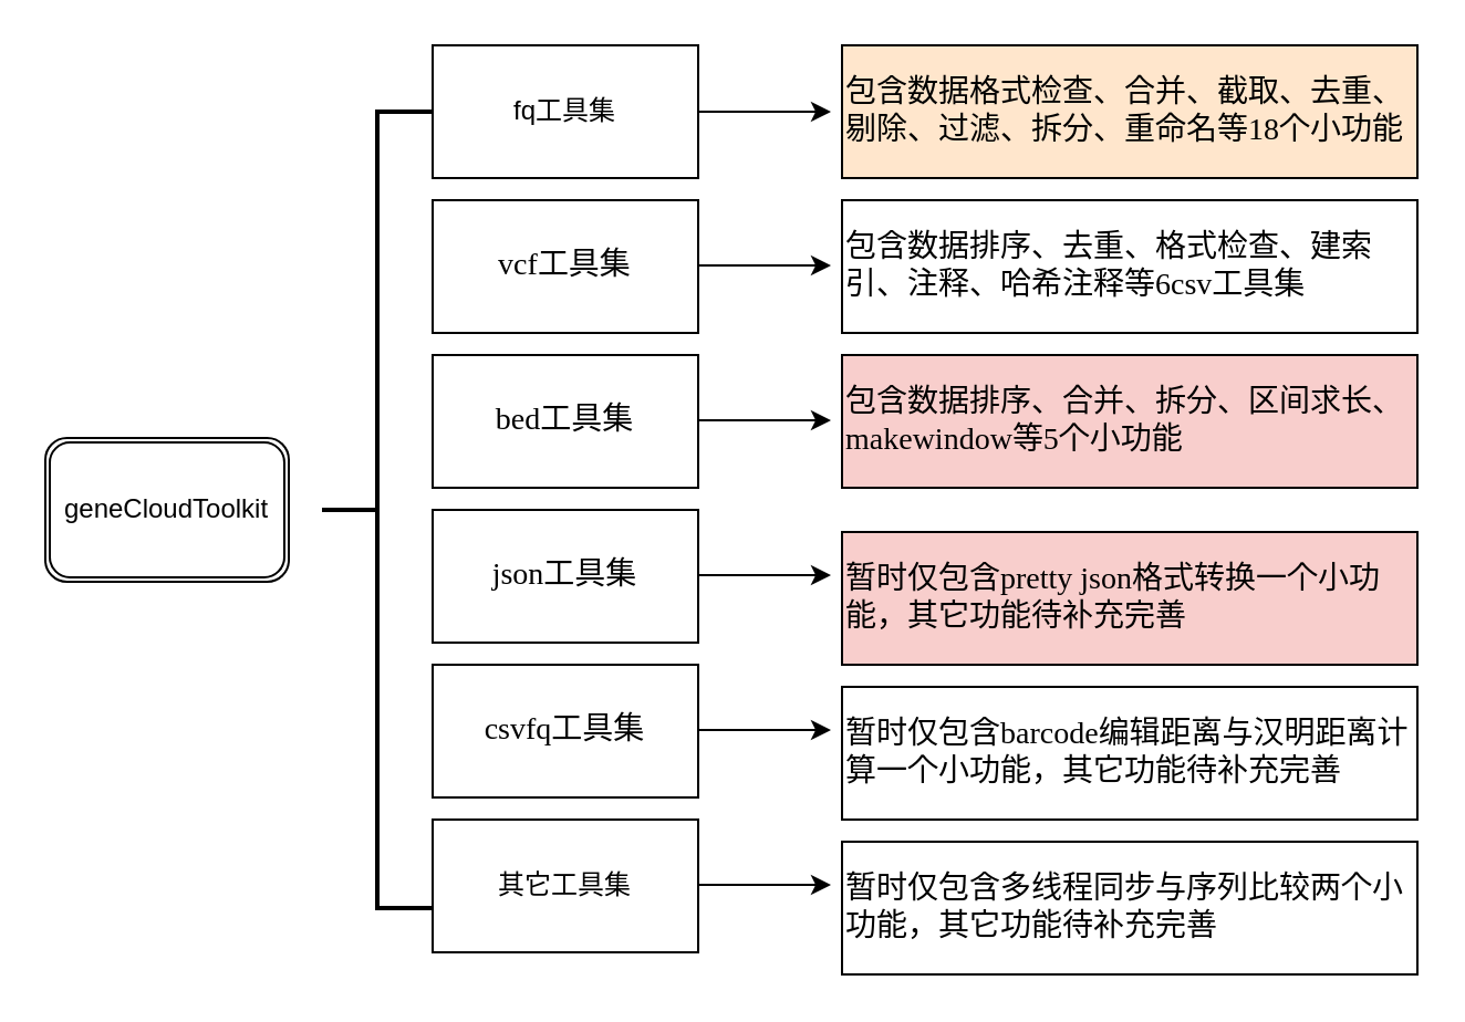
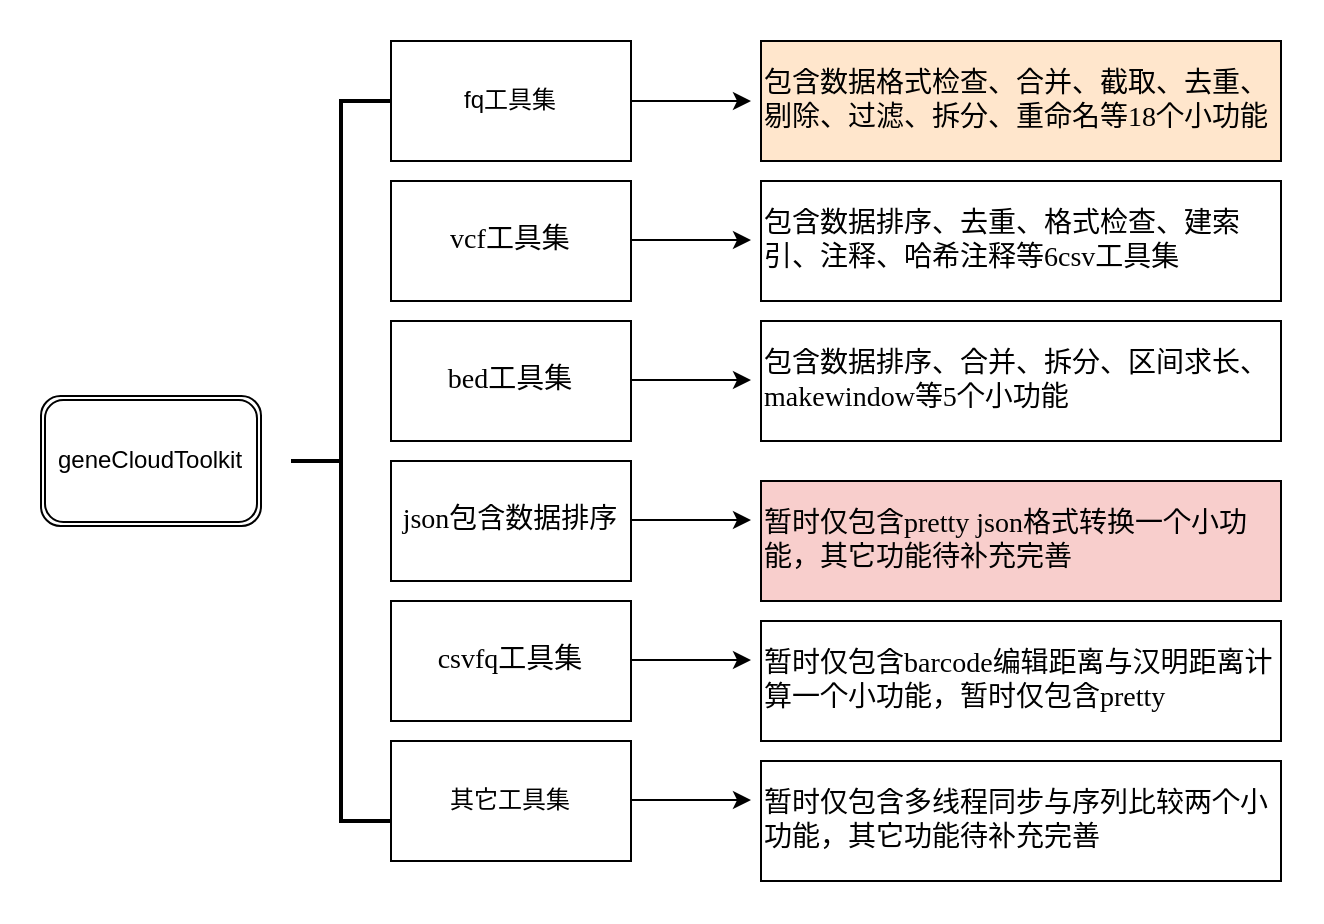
  <mxCell id="0" />
  <mxCell id="1" parent="0" />
  <mxCell id="2" value="&lt;p class=&quot;MsoNormal&quot;&gt;&lt;span style=&quot;font-family: 微软雅黑; font-size: 10.5pt;&quot;&gt;&lt;font face=&quot;Tahoma&quot;&gt;vcf&lt;/font&gt;&lt;font face=&quot;微软雅黑&quot;&gt;工具集&lt;/font&gt;&lt;/span&gt;&lt;/p&gt;" style="rounded=0;whiteSpace=wrap;html=1;" parent="1" vertex="1"><mxGeometry x="195" y="90" width="120" height="60" as="geometry" /></mxCell>
  <mxCell id="3" value="fq工具集" style="rounded=0;whiteSpace=wrap;html=1;" parent="1" vertex="1"><mxGeometry x="195" y="20" width="120" height="60" as="geometry" /></mxCell>
  <mxCell id="4" value="其它工具集" style="rounded=0;whiteSpace=wrap;html=1;" parent="1" vertex="1"><mxGeometry x="195" y="370" width="120" height="60" as="geometry" /></mxCell>
  <mxCell id="5" value="&lt;p class=&quot;MsoNormal&quot;&gt;&lt;span style=&quot;font-family: 微软雅黑; font-size: 10.5pt;&quot;&gt;&lt;font face=&quot;Tahoma&quot;&gt;bed&lt;/font&gt;&lt;font face=&quot;微软雅黑&quot;&gt;工具集&lt;/font&gt;&lt;/span&gt;&lt;/p&gt;" style="rounded=0;whiteSpace=wrap;html=1;" parent="1" vertex="1"><mxGeometry x="195" y="160" width="120" height="60" as="geometry" /></mxCell>
- <mxCell id="6" value="&lt;p class=&quot;MsoNormal&quot;&gt;&lt;span style=&quot;font-family: 微软雅黑; font-size: 10.5pt;&quot;&gt;&lt;font face=&quot;Tahoma&quot;&gt;json&lt;/font&gt;&lt;font face=&quot;微软雅黑&quot;&gt;工具集&lt;/font&gt;&lt;/span&gt;&lt;/p&gt;" style="rounded=0;whiteSpace=wrap;html=1;" parent="1" vertex="1"><mxGeometry x="195" y="230" width="120" height="60" as="geometry" /></mxCell>
+ <mxCell id="6" value="&lt;p class=&quot;MsoNormal&quot;&gt;&lt;span style=&quot;font-family: 微软雅黑; font-size: 10.5pt;&quot;&gt;&lt;font face=&quot;Tahoma&quot;&gt;json&lt;/font&gt;&lt;font face=&quot;微软雅黑&quot;&gt;包含数据排序&lt;/font&gt;&lt;/span&gt;&lt;/p&gt;" style="rounded=0;whiteSpace=wrap;html=1;" parent="1" vertex="1"><mxGeometry x="195" y="230" width="120" height="60" as="geometry" /></mxCell>
  <mxCell id="7" value="&lt;p class=&quot;MsoNormal&quot;&gt;&lt;span style=&quot;font-family: 微软雅黑; font-size: 10.5pt;&quot;&gt;&lt;font face=&quot;Tahoma&quot;&gt;csv&lt;/font&gt;&lt;font face=&quot;微软雅黑&quot;&gt;fq工具集&lt;/font&gt;&lt;/span&gt;&lt;/p&gt;" style="rounded=0;whiteSpace=wrap;html=1;" parent="1" vertex="1"><mxGeometry x="195" y="300" width="120" height="60" as="geometry" /></mxCell>
  <mxCell id="8" value="" style="strokeWidth=2;html=1;shape=mxgraph.flowchart.annotation_2;align=left;labelPosition=right;pointerEvents=1;" parent="1" vertex="1"><mxGeometry x="145" y="50" width="50" height="360" as="geometry" /></mxCell>
  <mxCell id="9" value="geneCloudToolkit" style="shape=ext;double=1;rounded=1;whiteSpace=wrap;html=1;" parent="1" vertex="1"><mxGeometry x="20" y="197.5" width="110" height="65" as="geometry" /></mxCell>
  <mxCell id="10" value="&lt;p class=&quot;MsoNormal&quot;&gt;&lt;span style=&quot;font-family: 微软雅黑; font-size: 10.5pt;&quot;&gt;&lt;font face=&quot;微软雅黑&quot;&gt;包含数据格式检查、&lt;/font&gt;&lt;font face=&quot;微软雅黑&quot;&gt;合并、截取、去重、剔除、&lt;/font&gt;&lt;font face=&quot;微软雅黑&quot;&gt;过滤、&lt;/font&gt;&lt;font face=&quot;微软雅黑&quot;&gt;拆分、重命名&lt;/font&gt;&lt;font face=&quot;微软雅黑&quot;&gt;等18个小功能&lt;/font&gt;&lt;/span&gt;&lt;/p&gt;" style="rounded=0;whiteSpace=wrap;html=1;align=left;fillColor=#ffe6cc;" parent="1" vertex="1"><mxGeometry x="380" y="20" width="260" height="60" as="geometry" /></mxCell>
  <mxCell id="11" value="" style="endArrow=classic;html=1;rounded=0;" parent="1" edge="1"><mxGeometry width="50" height="50" relative="1" as="geometry"><mxPoint x="315" y="50" as="sourcePoint" /><mxPoint x="375" y="50" as="targetPoint" /></mxGeometry></mxCell>
  <mxCell id="12" value="" style="endArrow=classic;html=1;rounded=0;" parent="1" edge="1"><mxGeometry width="50" height="50" relative="1" as="geometry"><mxPoint x="315" y="119.5" as="sourcePoint" /><mxPoint x="375" y="119.5" as="targetPoint" /></mxGeometry></mxCell>
  <mxCell id="13" value="" style="endArrow=classic;html=1;rounded=0;" parent="1" edge="1"><mxGeometry width="50" height="50" relative="1" as="geometry"><mxPoint x="315" y="189.5" as="sourcePoint" /><mxPoint x="375" y="189.5" as="targetPoint" /></mxGeometry></mxCell>
  <mxCell id="14" value="" style="endArrow=classic;html=1;rounded=0;" parent="1" edge="1"><mxGeometry width="50" height="50" relative="1" as="geometry"><mxPoint x="315" y="259.5" as="sourcePoint" /><mxPoint x="375" y="259.5" as="targetPoint" /></mxGeometry></mxCell>
  <mxCell id="15" value="" style="endArrow=classic;html=1;rounded=0;" parent="1" edge="1"><mxGeometry width="50" height="50" relative="1" as="geometry"><mxPoint x="315" y="329.5" as="sourcePoint" /><mxPoint x="375" y="329.5" as="targetPoint" /></mxGeometry></mxCell>
  <mxCell id="16" value="" style="endArrow=classic;html=1;rounded=0;" parent="1" edge="1"><mxGeometry width="50" height="50" relative="1" as="geometry"><mxPoint x="315" y="399.5" as="sourcePoint" /><mxPoint x="375" y="399.5" as="targetPoint" /></mxGeometry></mxCell>
  <mxCell id="17" value="&lt;p class=&quot;MsoNormal&quot;&gt;&lt;span style=&quot;font-family: 微软雅黑; font-size: 10.5pt;&quot;&gt;&lt;font face=&quot;微软雅黑&quot;&gt;包含数据排序、去重、格式检查、建索引、注释、哈希注释&lt;/font&gt;&lt;font face=&quot;微软雅黑&quot;&gt;等6csv工具集&lt;/font&gt;&lt;/span&gt;&lt;/p&gt;" style="rounded=0;whiteSpace=wrap;html=1;align=left;" parent="1" vertex="1"><mxGeometry x="380" y="90" width="260" height="60" as="geometry" /></mxCell>
- <mxCell id="18" value="&lt;p class=&quot;MsoNormal&quot;&gt;&lt;span style=&quot;font-family: 微软雅黑; font-size: 10.5pt;&quot;&gt;&lt;font face=&quot;微软雅黑&quot;&gt;包含数据排序、合并、拆分、区间求长、makewindow&lt;/font&gt;&lt;font face=&quot;微软雅黑&quot;&gt;等5个小功能&lt;/font&gt;&lt;/span&gt;&lt;/p&gt;" style="rounded=0;whiteSpace=wrap;html=1;align=left;fillColor=#f8cecc;" parent="1" vertex="1"><mxGeometry x="380" y="160" width="260" height="60" as="geometry" /></mxCell>
+ <mxCell id="18" value="&lt;p class=&quot;MsoNormal&quot;&gt;&lt;span style=&quot;font-family: 微软雅黑; font-size: 10.5pt;&quot;&gt;&lt;font face=&quot;微软雅黑&quot;&gt;包含数据排序、合并、拆分、区间求长、makewindow&lt;/font&gt;&lt;font face=&quot;微软雅黑&quot;&gt;等5个小功能&lt;/font&gt;&lt;/span&gt;&lt;/p&gt;" style="rounded=0;whiteSpace=wrap;html=1;align=left;" parent="1" vertex="1"><mxGeometry x="380" y="160" width="260" height="60" as="geometry" /></mxCell>
  <mxCell id="19" value="&lt;p class=&quot;MsoNormal&quot;&gt;&lt;span style=&quot;font-family: 微软雅黑; font-size: 10.5pt;&quot;&gt;&lt;font face=&quot;微软雅黑&quot;&gt;暂时仅包含&lt;/font&gt;&lt;/span&gt;&lt;font style=&quot;font-size: 10.5pt; background-color: initial;&quot; face=&quot;Tahoma&quot;&gt;pretty json&lt;/font&gt;&lt;font style=&quot;font-family: 微软雅黑; font-size: 10.5pt; background-color: initial;&quot; face=&quot;微软雅黑&quot;&gt;格式转换一个小&lt;/font&gt;&lt;span style=&quot;font-family: 微软雅黑; font-size: 10.5pt; background-color: initial;&quot;&gt;功能，其它功能待补充完善&lt;/span&gt;&lt;/p&gt;" style="rounded=0;whiteSpace=wrap;html=1;align=left;fillColor=#f8cecc;" parent="1" vertex="1"><mxGeometry x="380" y="240" width="260" height="60" as="geometry" /></mxCell>
- <mxCell id="20" value="&lt;p class=&quot;MsoNormal&quot;&gt;&lt;span style=&quot;font-size: 10.5pt;&quot;&gt;&lt;font style=&quot;font-family: 微软雅黑;&quot; face=&quot;微软雅黑&quot;&gt;暂时仅包含&lt;/font&gt;&lt;font face=&quot;Tahoma&quot; style=&quot;&quot;&gt;barcode&lt;/font&gt;&lt;/span&gt;&lt;span style=&quot;font-family: 微软雅黑; font-size: 10.5pt; background-color: initial;&quot;&gt;编辑距离与汉明距离计算&lt;/span&gt;&lt;font style=&quot;background-color: initial; font-family: 微软雅黑; font-size: 10.5pt;&quot; face=&quot;微软雅黑&quot;&gt;一个小&lt;/font&gt;&lt;span style=&quot;background-color: initial; font-family: 微软雅黑; font-size: 10.5pt;&quot;&gt;功能，其它功能待补充完善&lt;/span&gt;&lt;/p&gt;" style="rounded=0;whiteSpace=wrap;html=1;align=left;" parent="1" vertex="1"><mxGeometry x="380" y="310" width="260" height="60" as="geometry" /></mxCell>
+ <mxCell id="20" value="&lt;p class=&quot;MsoNormal&quot;&gt;&lt;span style=&quot;font-size: 10.5pt;&quot;&gt;&lt;font style=&quot;font-family: 微软雅黑;&quot; face=&quot;微软雅黑&quot;&gt;暂时仅包含&lt;/font&gt;&lt;font face=&quot;Tahoma&quot; style=&quot;&quot;&gt;barcode&lt;/font&gt;&lt;/span&gt;&lt;span style=&quot;font-family: 微软雅黑; font-size: 10.5pt; background-color: initial;&quot;&gt;编辑距离与汉明距离计算&lt;/span&gt;&lt;font style=&quot;background-color: initial; font-family: 微软雅黑; font-size: 10.5pt;&quot; face=&quot;微软雅黑&quot;&gt;一个小&lt;/font&gt;&lt;span style=&quot;background-color: initial; font-family: 微软雅黑; font-size: 10.5pt;&quot;&gt;功能，暂时仅包含pretty&lt;/span&gt;&lt;/p&gt;" style="rounded=0;whiteSpace=wrap;html=1;align=left;" parent="1" vertex="1"><mxGeometry x="380" y="310" width="260" height="60" as="geometry" /></mxCell>
  <mxCell id="21" value="&lt;p class=&quot;MsoNormal&quot;&gt;&lt;span style=&quot;font-family: 微软雅黑; font-size: 10.5pt;&quot;&gt;&lt;font face=&quot;微软雅黑&quot;&gt;暂时仅包含&lt;/font&gt;&lt;/span&gt;&lt;span style=&quot;font-family: 微软雅黑; font-size: 10.5pt; background-color: initial;&quot;&gt;多线程同步与序列比较两&lt;/span&gt;&lt;font style=&quot;background-color: initial; font-family: 微软雅黑; font-size: 10.5pt;&quot; face=&quot;微软雅黑&quot;&gt;个小&lt;/font&gt;&lt;span style=&quot;background-color: initial; font-family: 微软雅黑; font-size: 10.5pt;&quot;&gt;功能，其它功能待补充完善&lt;/span&gt;&lt;/p&gt;" style="rounded=0;whiteSpace=wrap;html=1;align=left;" parent="1" vertex="1"><mxGeometry x="380" y="380" width="260" height="60" as="geometry" /></mxCell>
